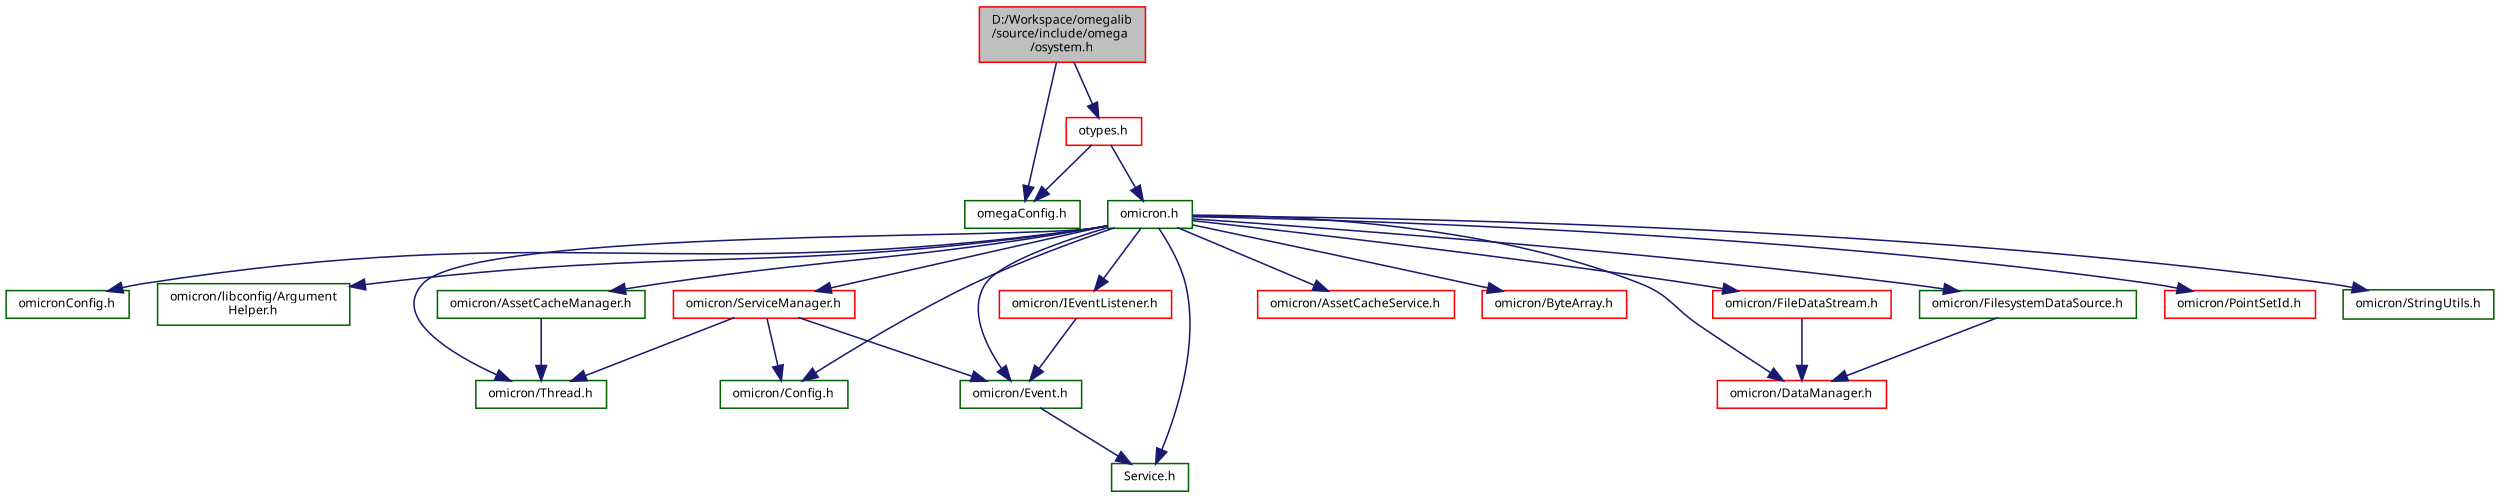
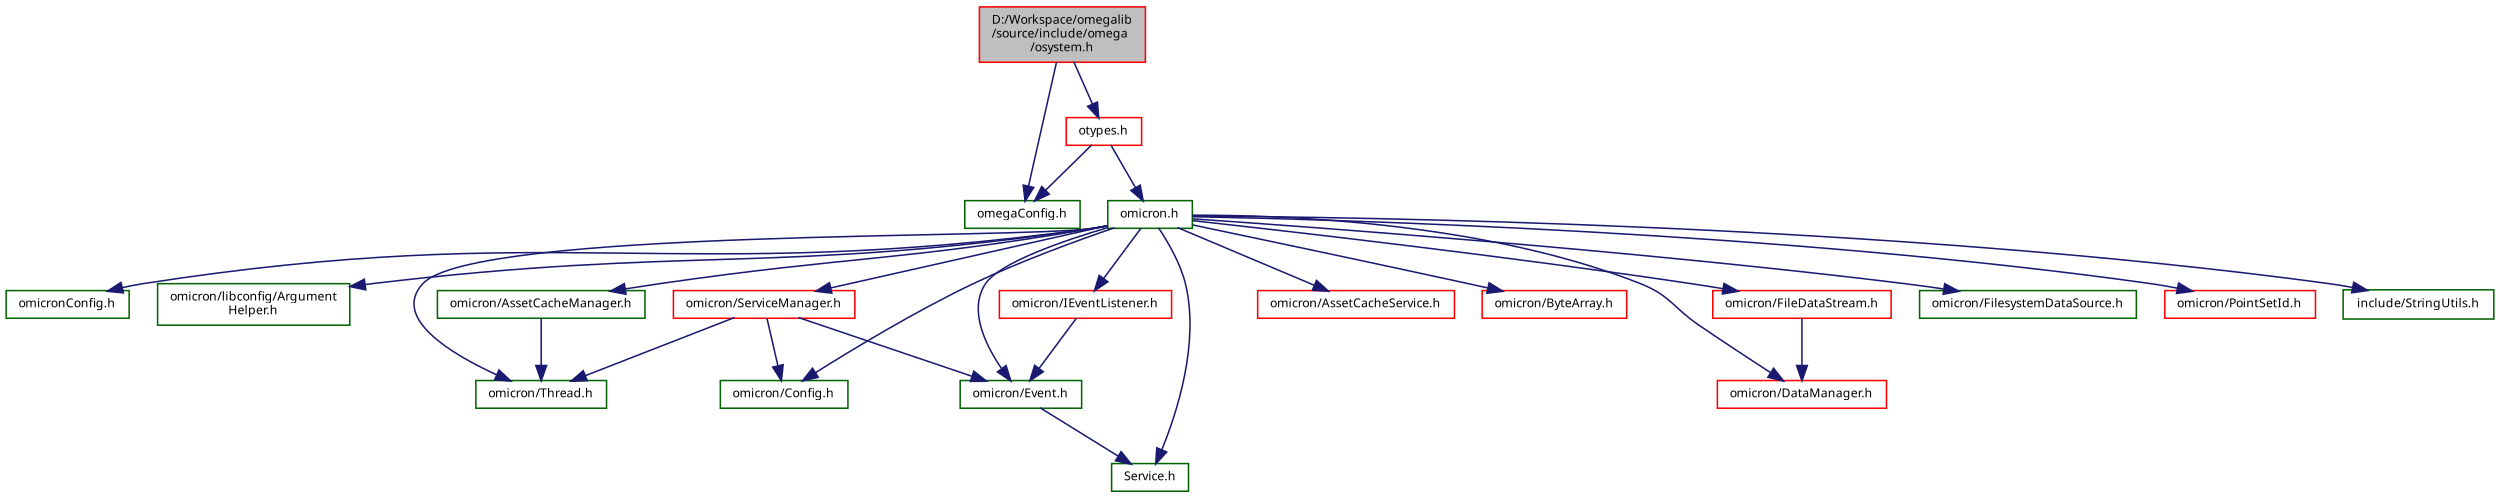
  digraph {
    node [color=darkgreen fontname="FreeSans.ttf" fontsize=8 shape=record]
    edge [color=midnightblue fontname="FreeSans.ttf" fontsize=8 labelfontname="FreeSans.ttf" labelfontsize=8 style=solid]
    n1 [color=red fillcolor=grey75 fontcolor=black height=0.2 label="D:/Workspace/omegalib\l/source/include/omega\l/osystem.h" style=filled width=0.4]
    n2 [height=0.2 label="omegaConfig.h" width=0.4]
    n3 [color=red height=0.2 label="otypes.h" width=0.4]
    n4 [height=0.2 label="omicron.h" width=0.4]
    n5 [height=0.2 label="omicronConfig.h" width=0.4]
    n6 [height=0.2 label="omicron/libconfig/Argument\lHelper.h" width=0.4]
    n7 [height=0.2 label="omicron/AssetCacheManager.h" width=0.4]
    n8 [height=0.2 label="omicron/Thread.h" width=0.4]
    n9 [color=red height=0.2 label="omicron/AssetCacheService.h" width=0.4]
    n10 [color=red height=0.2 label="omicron/ByteArray.h" width=0.4]
    n11 [height=0.2 label="omicron/Config.h" width=0.4]
    n12 [color=red height=0.2 label="omicron/DataManager.h" width=0.4]
    n13 [height=0.2 label="omicron/Event.h" width=0.4]
    n14 [height=0.2 label="Service.h" width=0.4]
    n15 [color=red height=0.2 label="omicron/FileDataStream.h" width=0.4]
    n16 [height=0.2 label="omicron/FilesystemDataSource.h" width=0.4]
    n17 [color=red height=0.2 label="omicron/IEventListener.h" width=0.4]
    n18 [color=red height=0.2 label="omicron/PointSetId.h" width=0.4]
    n19 [color=red height=0.2 label="omicron/ServiceManager.h" width=0.4]
-   n20 [height=0.2 label="omicron/StringUtils.h" width=0.4]
+   n20 [height=0.2 label="include/StringUtils.h" width=0.4]
    n1 -> n2
    n1 -> n3
    n3 -> n2
    n3 -> n4
    n4 -> n5
    n4 -> n6
    n4 -> n7
    n4 -> n8
    n4 -> n9
    n4 -> n10
    n4 -> n11
    n4 -> n12
    n4 -> n13
    n4 -> n14
    n4 -> n15
    n4 -> n16
    n4 -> n17
    n4 -> n18
    n4 -> n19
    n4 -> n20
    n7 -> n8
    n13 -> n14
    n15 -> n12
-   n16 -> n12
    n17 -> n13
    n19 -> n8
    n19 -> n11
    n19 -> n13
  }
